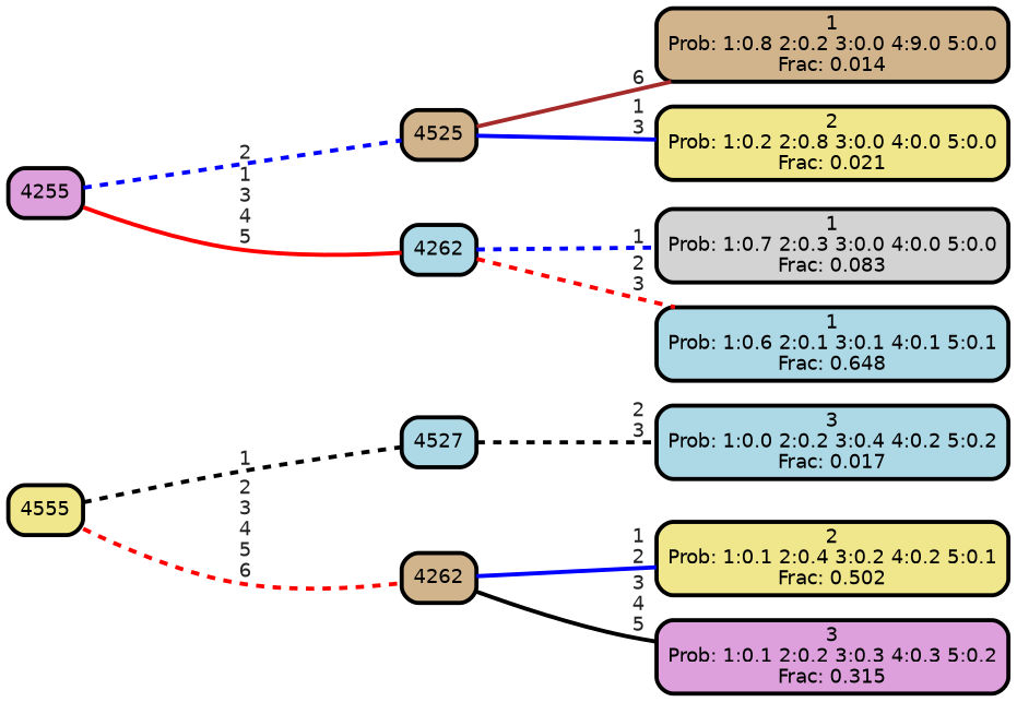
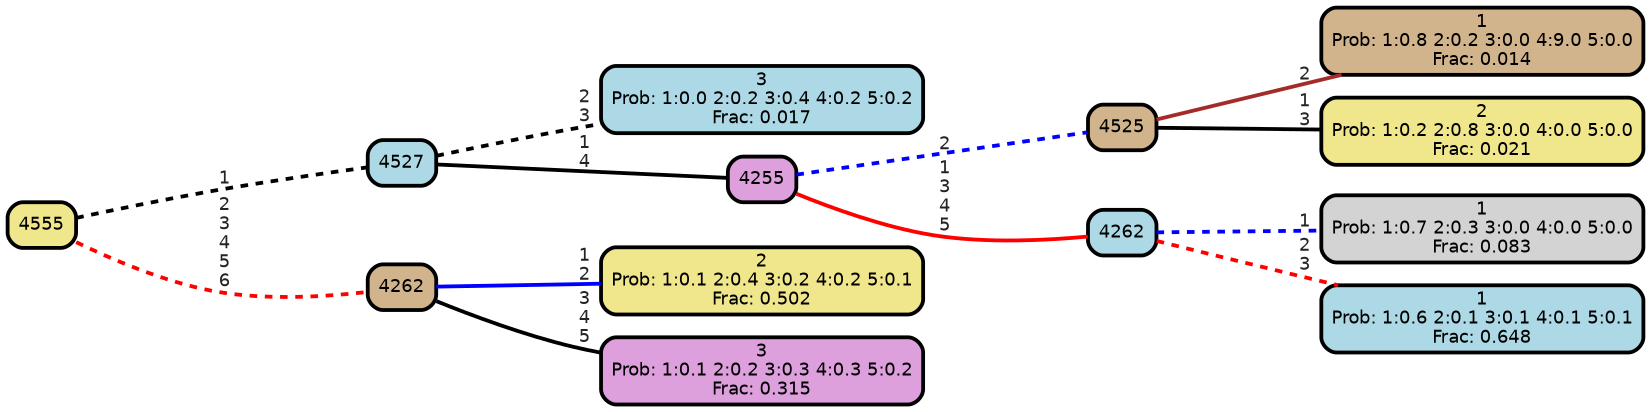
  graph {
    rankdir=LR
    ranksep="0 equally"
    splines=straight
    node [color=black fillcolor=lightblue fontcolor=black fontname=helvetica penwidth=3 shape=box style="filled, rounded"]
    edge [color=black fontcolor=grey14 fontname=helvetica fontweight=bold penwidth=3 style=dashed]
    n1 [label="3\nProb: 1:0.0 2:0.2 3:0.4 4:0.2 5:0.2\nFrac: 0.017"]
    n2 [label=4527]
    n3 [fillcolor=plum label=4255]
    n4 [fillcolor=tan label=4525]
    n5 [label=4262]
    n6 [fillcolor=tan label="1\nProb: 1:0.8 2:0.2 3:0.0 4:9.0 5:0.0\nFrac: 0.014"]
    n7 [fillcolor=khaki label="2\nProb: 1:0.2 2:0.8 3:0.0 4:0.0 5:0.0\nFrac: 0.021"]
    n8 [fillcolor=lightgrey label="1\nProb: 1:0.7 2:0.3 3:0.0 4:0.0 5:0.0\nFrac: 0.083"]
    n9 [label="1\nProb: 1:0.6 2:0.1 3:0.1 4:0.1 5:0.1\nFrac: 0.648"]
    n10 [fillcolor=khaki label=4555]
    n11 [fillcolor=tan label=4262]
    n12 [fillcolor=khaki label="2\nProb: 1:0.1 2:0.4 3:0.2 4:0.2 5:0.1\nFrac: 0.502"]
    n13 [fillcolor=plum label="3\nProb: 1:0.1 2:0.2 3:0.3 4:0.3 5:0.2\nFrac: 0.315"]
    subgraph sub_1 {
      rank=same
    }
    n2 -- n1 [label=" 2\n 3"]
+   n2 -- n3 [label=" 1\n 4" style=bold]
    n3 -- n4 [color=blue label=" 2"]
    n3 -- n5 [color=red label=" 1\n 3\n 4\n 5" style=bold]
-   n4 -- n6 [color=brown label=" 6" style=bold]
-   n4 -- n7 [color=blue label=" 1\n 3" style=bold]
+   n4 -- n6 [color=brown label=" 2" style=bold]
+   n4 -- n7 [label=" 1\n 3" style=bold]
    n5 -- n8 [color=blue label=" 1"]
    n5 -- n9 [color=red label=" 2\n 3"]
    n10 -- n2 [label=" 1"]
    n10 -- n11 [color=red label=" 2\n 3\n 4\n 5\n 6"]
    n11 -- n12 [color=blue label=" 1\n 2" style=bold]
    n11 -- n13 [label=" 3\n 4\n 5" style=bold]
  }
